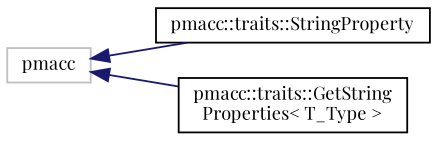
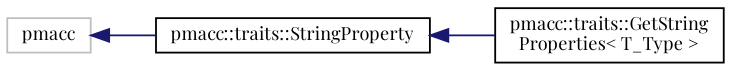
  digraph {
    fontname="Playfair Display"
    rankdir=LR
    node [color=black fillcolor=white fontname="Playfair Display" fontsize=10 shape=record style=filled]
    edge [color=midnightblue dir=back fontname="Playfair Display" fontsize=10 labelfontname=Helvetica labelfontsize=10 style=solid]
    n1 [color=grey75 height=0.2 label=pmacc width=0.4]
    n2 [height=0.2 label="pmacc::traits::StringProperty" width=0.4]
    n3 [height=0.2 label="pmacc::traits::GetString\lProperties\< T_Type \>" width=0.4]
    n1 -> n2
-   n1 -> n3
+   n2 -> n3
  }
